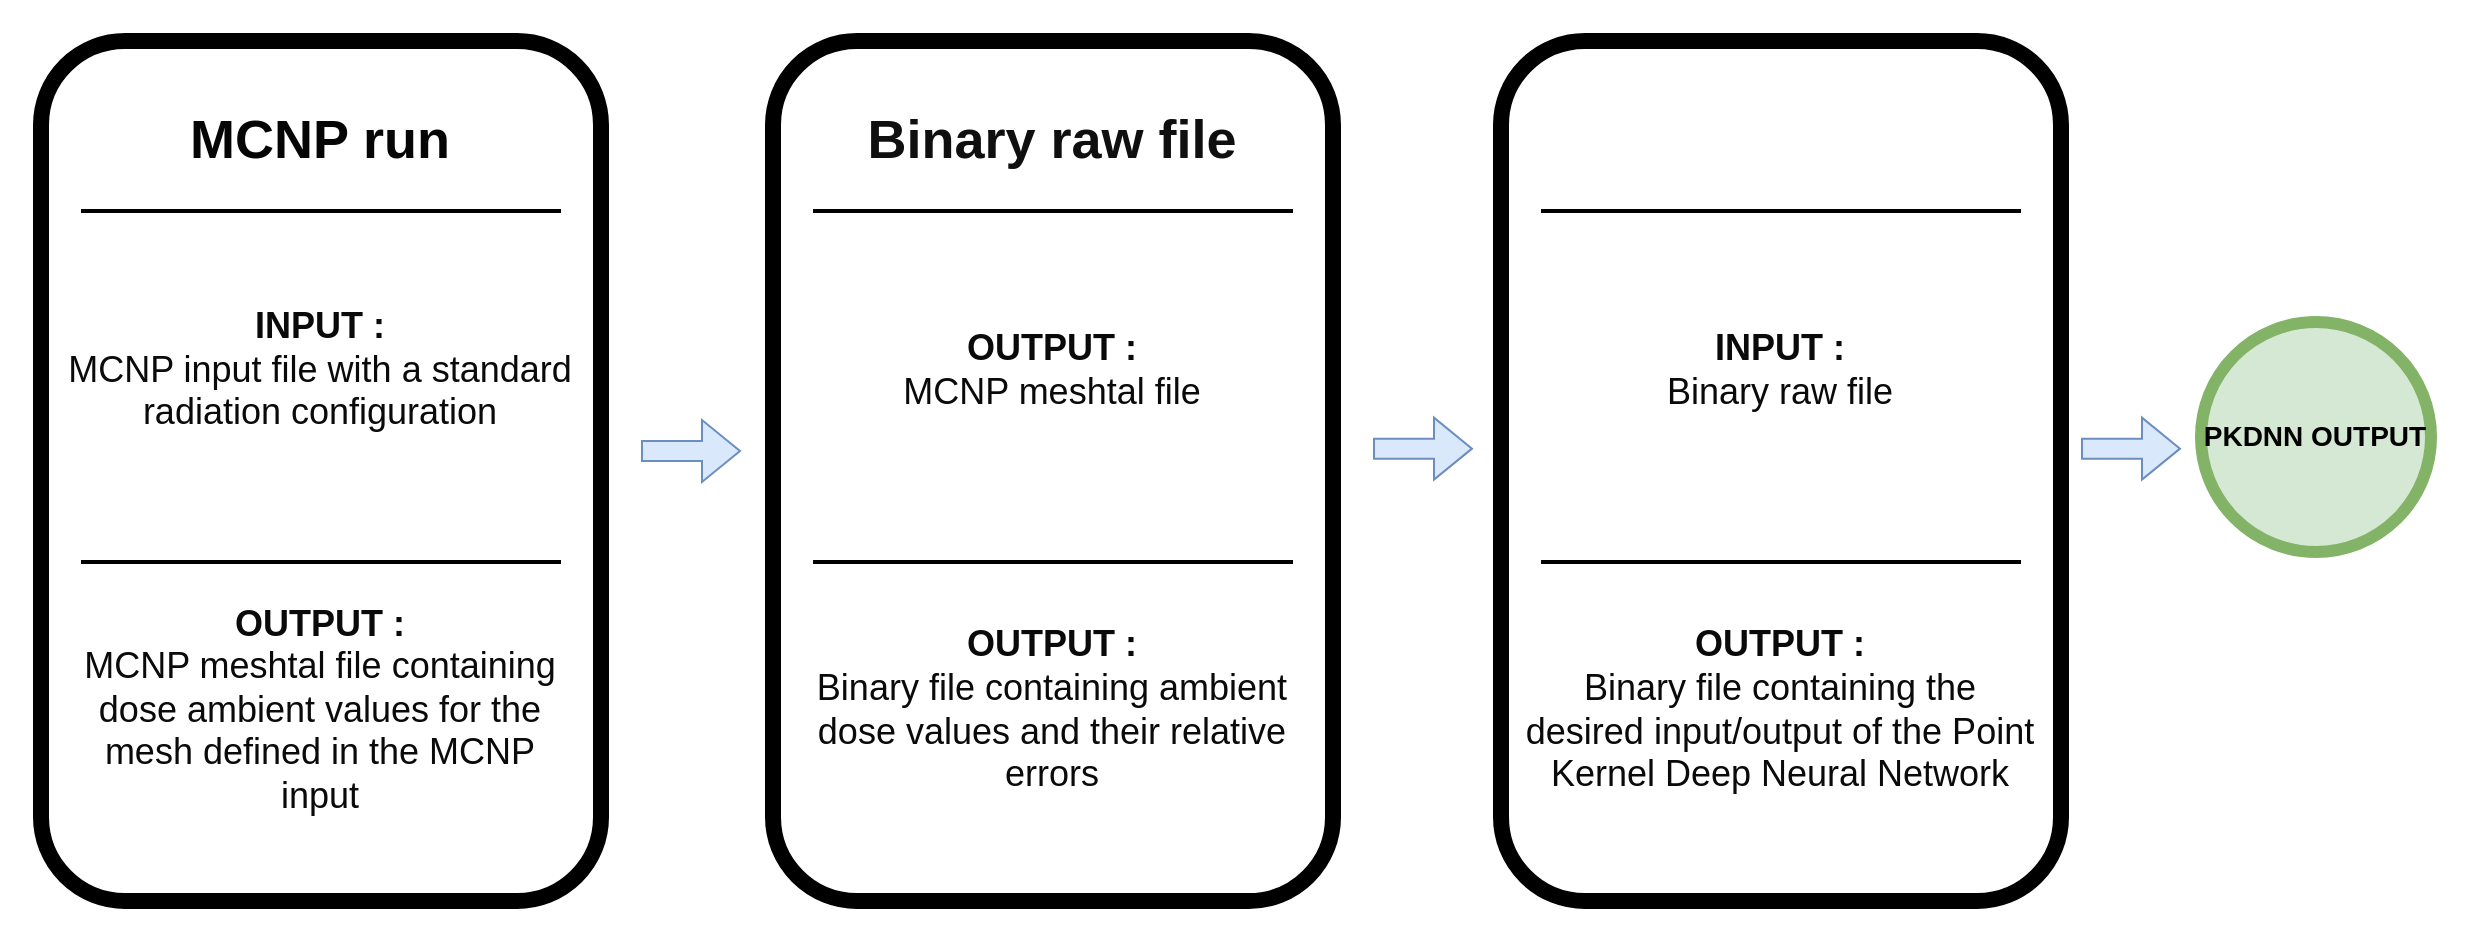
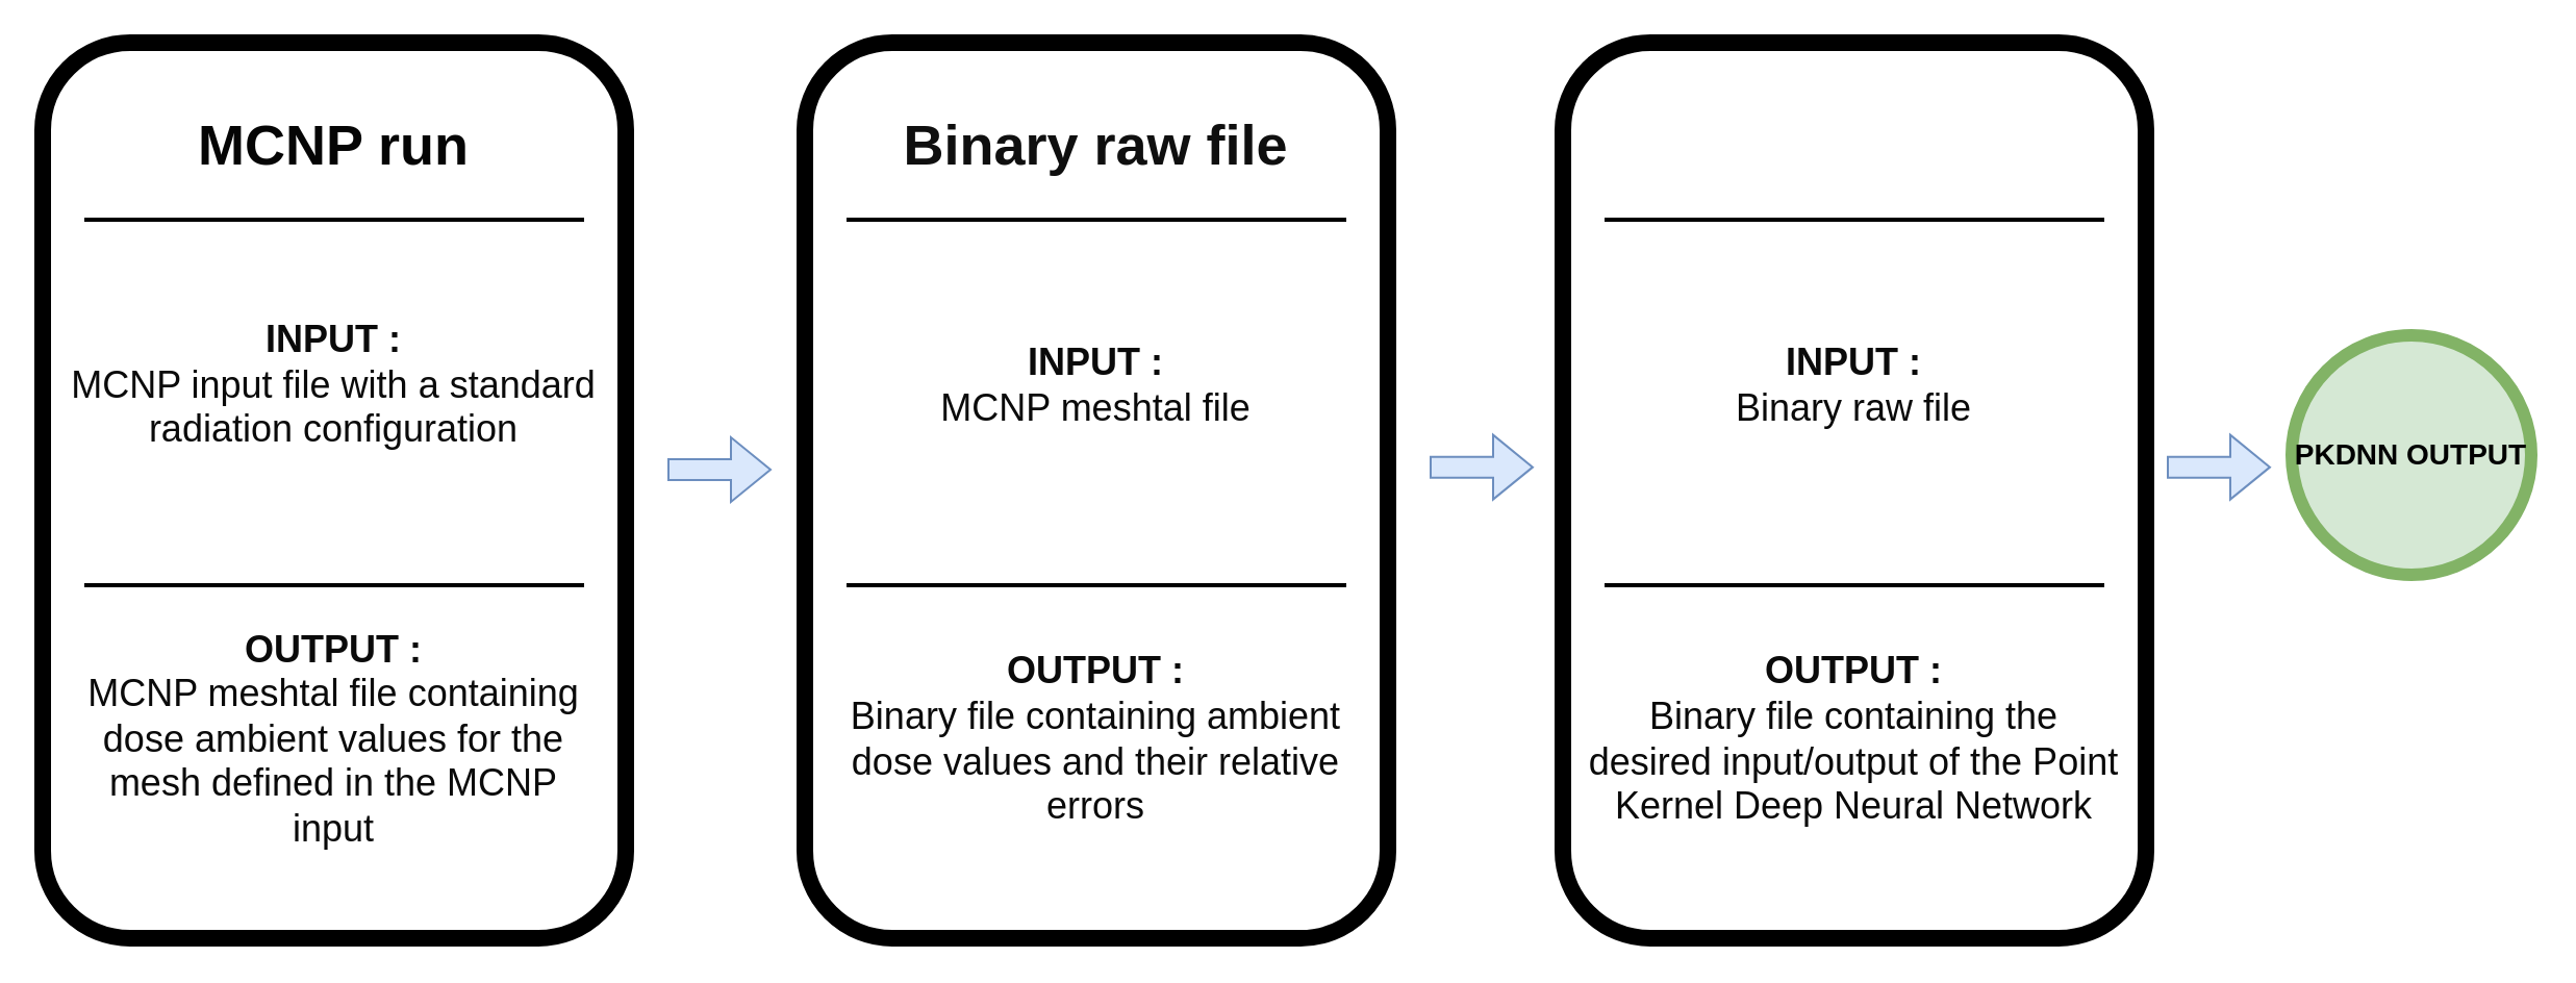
  <mxCell id="0" />
  <mxCell id="1" parent="0" />
  <mxCell id="2" value="" style="whiteSpace=wrap;html=1;rounded=1;shadow=0;strokeWidth=8;fontSize=20;align=center;" parent="1" vertex="1"><mxGeometry x="20" y="20" width="280" height="430" as="geometry" /></mxCell>
  <mxCell id="3" value="MCNP run" style="text;html=1;strokeColor=none;fillColor=none;align=center;verticalAlign=middle;whiteSpace=wrap;rounded=0;shadow=0;fontSize=27;fontColor=#050505;fontStyle=1" parent="1" vertex="1"><mxGeometry x="20" y="40" width="280" height="60" as="geometry" /></mxCell>
  <mxCell id="4" value="&lt;font style=&quot;font-size: 18px;&quot;&gt;&lt;b&gt;INPUT :&lt;/b&gt;&lt;br&gt;MCNP input file with a standard radiation configuration&lt;br&gt;&lt;/font&gt;" style="text;html=1;strokeColor=none;fillColor=none;align=center;verticalAlign=middle;whiteSpace=wrap;rounded=0;shadow=0;fontSize=14;fontColor=#0A0A0A;" parent="1" vertex="1"><mxGeometry x="30" y="115" width="260" height="140" as="geometry" /></mxCell>
  <mxCell id="5" value="" style="line;strokeWidth=2;html=1;rounded=0;shadow=0;fontSize=27;align=center;" parent="1" vertex="1"><mxGeometry x="40" y="100" width="240" height="10" as="geometry" /></mxCell>
  <mxCell id="6" value="" style="line;strokeWidth=2;html=1;rounded=0;shadow=0;fontSize=27;align=center;" parent="1" vertex="1"><mxGeometry x="40" y="275.5" width="240" height="10" as="geometry" /></mxCell>
  <mxCell id="7" value="" style="whiteSpace=wrap;html=1;rounded=1;shadow=0;strokeWidth=8;fontSize=20;align=center;" parent="1" vertex="1"><mxGeometry x="386" y="20" width="280" height="430" as="geometry" /></mxCell>
  <mxCell id="8" value="Binary raw file" style="text;html=1;strokeColor=none;fillColor=none;align=center;verticalAlign=middle;whiteSpace=wrap;rounded=0;shadow=0;fontSize=27;fontColor=#0F0F0F;fontStyle=1" parent="1" vertex="1"><mxGeometry x="386" y="40" width="280" height="60" as="geometry" /></mxCell>
  <mxCell id="9" value="" style="whiteSpace=wrap;html=1;rounded=1;shadow=0;strokeWidth=8;fontSize=20;align=center;" parent="1" vertex="1"><mxGeometry x="750" y="20" width="280" height="430" as="geometry" /></mxCell>
  <mxCell id="10" value="&lt;font color=&quot;#000000&quot;&gt;&lt;b&gt;PKDNN OUTPUT&lt;/b&gt;&lt;/font&gt;" style="ellipse;whiteSpace=wrap;html=1;rounded=0;shadow=0;strokeWidth=6;fontSize=14;align=center;fillColor=#d5e8d4;strokeColor=#82b366;" parent="1" vertex="1"><mxGeometry x="1100" y="160.5" width="115" height="115" as="geometry" /></mxCell>
  <mxCell id="11" value="" style="line;strokeWidth=2;html=1;rounded=0;shadow=0;fontSize=27;align=center;" vertex="1" parent="1"><mxGeometry x="406" y="100" width="240" height="10" as="geometry" /></mxCell>
  <mxCell id="12" value="" style="line;strokeWidth=2;html=1;rounded=0;shadow=0;fontSize=27;align=center;" vertex="1" parent="1"><mxGeometry x="406" y="275.5" width="240" height="10" as="geometry" /></mxCell>
  <mxCell id="13" value="" style="line;strokeWidth=2;html=1;rounded=0;shadow=0;fontSize=27;align=center;" vertex="1" parent="1"><mxGeometry x="770" y="100" width="240" height="10" as="geometry" /></mxCell>
  <mxCell id="14" value="" style="line;strokeWidth=2;html=1;rounded=0;shadow=0;fontSize=27;align=center;" vertex="1" parent="1"><mxGeometry x="770" y="275.5" width="240" height="10" as="geometry" /></mxCell>
  <mxCell id="15" value="&lt;font style=&quot;font-size: 18px;&quot;&gt;&lt;b&gt;OUTPUT :&lt;/b&gt;&lt;br&gt;MCNP meshtal file containing dose ambient values for the mesh defined in the MCNP input&lt;/font&gt;" style="text;html=1;strokeColor=none;fillColor=none;align=center;verticalAlign=middle;whiteSpace=wrap;rounded=0;shadow=0;fontSize=14;fontColor=#0A0A0A;" vertex="1" parent="1"><mxGeometry x="30" y="295" width="260" height="120" as="geometry" /></mxCell>
  <mxCell id="16" value="" style="shape=flexArrow;endArrow=classic;html=1;rounded=0;fillColor=#dae8fc;strokeColor=#6c8ebf;" edge="1" parent="1"><mxGeometry width="50" height="50" relative="1" as="geometry"><mxPoint x="1040" y="223.82" as="sourcePoint" /><mxPoint x="1090" y="223.82" as="targetPoint" /></mxGeometry></mxCell>
  <mxCell id="17" value="" style="shape=flexArrow;endArrow=classic;html=1;rounded=0;fillColor=#dae8fc;strokeColor=#6c8ebf;" edge="1" parent="1"><mxGeometry width="50" height="50" relative="1" as="geometry"><mxPoint x="686" y="223.82" as="sourcePoint" /><mxPoint x="736" y="223.82" as="targetPoint" /></mxGeometry></mxCell>
  <mxCell id="18" value="" style="shape=flexArrow;endArrow=classic;html=1;rounded=0;fillColor=#dae8fc;strokeColor=#6c8ebf;" edge="1" parent="1"><mxGeometry width="50" height="50" relative="1" as="geometry"><mxPoint x="320" y="225" as="sourcePoint" /><mxPoint x="370" y="225" as="targetPoint" /></mxGeometry></mxCell>
- <mxCell id="19" value="&lt;font style=&quot;font-size: 18px;&quot;&gt;&lt;b&gt;OUTPUT :&lt;/b&gt;&lt;br&gt;MCNP meshtal file&lt;br&gt;&lt;/font&gt;" style="text;html=1;strokeColor=none;fillColor=none;align=center;verticalAlign=middle;whiteSpace=wrap;rounded=0;shadow=0;fontSize=14;fontColor=#0A0A0A;" vertex="1" parent="1"><mxGeometry x="396" y="115" width="260" height="140" as="geometry" /></mxCell>
+ <mxCell id="19" value="&lt;font style=&quot;font-size: 18px;&quot;&gt;&lt;b&gt;INPUT :&lt;/b&gt;&lt;br&gt;MCNP meshtal file&lt;br&gt;&lt;/font&gt;" style="text;html=1;strokeColor=none;fillColor=none;align=center;verticalAlign=middle;whiteSpace=wrap;rounded=0;shadow=0;fontSize=14;fontColor=#0A0A0A;" vertex="1" parent="1"><mxGeometry x="396" y="115" width="260" height="140" as="geometry" /></mxCell>
  <mxCell id="20" value="&lt;font style=&quot;font-size: 18px;&quot;&gt;&lt;b&gt;INPUT :&lt;/b&gt;&lt;br&gt;Binary raw file&lt;br&gt;&lt;/font&gt;" style="text;html=1;strokeColor=none;fillColor=none;align=center;verticalAlign=middle;whiteSpace=wrap;rounded=0;shadow=0;fontSize=14;fontColor=#0A0A0A;" vertex="1" parent="1"><mxGeometry x="760" y="115" width="260" height="140" as="geometry" /></mxCell>
  <mxCell id="21" value="&lt;font style=&quot;font-size: 18px;&quot;&gt;&lt;b&gt;OUTPUT :&lt;/b&gt;&lt;br&gt;Binary file containing ambient dose values and their relative errors&lt;/font&gt;" style="text;html=1;strokeColor=none;fillColor=none;align=center;verticalAlign=middle;whiteSpace=wrap;rounded=0;shadow=0;fontSize=14;fontColor=#0A0A0A;" vertex="1" parent="1"><mxGeometry x="396" y="295" width="260" height="120" as="geometry" /></mxCell>
  <mxCell id="22" value="&lt;font style=&quot;font-size: 18px;&quot;&gt;&lt;b&gt;OUTPUT :&lt;/b&gt;&lt;br&gt;Binary file containing the desired input/output of the Point Kernel Deep Neural Network&lt;/font&gt;" style="text;html=1;strokeColor=none;fillColor=none;align=center;verticalAlign=middle;whiteSpace=wrap;rounded=0;shadow=0;fontSize=14;fontColor=#0A0A0A;" vertex="1" parent="1"><mxGeometry x="760" y="295" width="260" height="120" as="geometry" /></mxCell>
